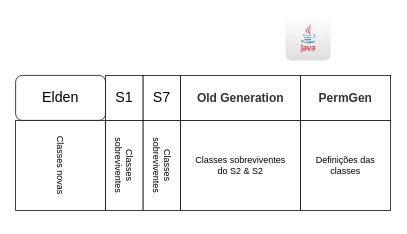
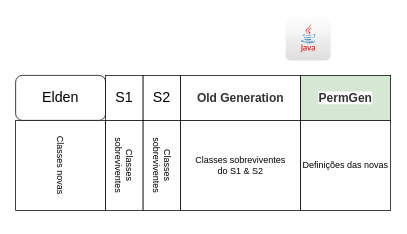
  <mxCell id="0" />
  <mxCell id="1" parent="0" />
  <mxCell id="2" value="" style="dashed=0;outlineConnect=0;html=1;align=center;labelPosition=center;verticalLabelPosition=bottom;verticalAlign=top;shape=mxgraph.webicons.java;gradientColor=#DFDEDE" vertex="1" parent="1"><mxGeometry x="380" y="20" width="60" height="60" as="geometry" /></mxCell>
  <mxCell id="3" value="" style="shape=partialRectangle;html=1;whiteSpace=wrap;connectable=0;strokeColor=inherit;overflow=hidden;fillColor=none;top=0;left=0;bottom=0;right=0;pointerEvents=1;fontSize=16;" vertex="1" parent="1"><mxGeometry x="350" y="90" width="77" height="41" as="geometry"><mxRectangle width="77" height="41" as="alternateBounds" /></mxGeometry></mxCell>
  <mxCell id="4" value="" style="shape=partialRectangle;html=1;whiteSpace=wrap;connectable=0;strokeColor=inherit;overflow=hidden;fillColor=none;top=0;left=0;bottom=0;right=0;pointerEvents=1;fontSize=16;" vertex="1" parent="1"><mxGeometry x="350" y="131" width="77" height="159" as="geometry"><mxRectangle width="77" height="159" as="alternateBounds" /></mxGeometry></mxCell>
  <mxCell id="5" value="" style="shape=partialRectangle;html=1;whiteSpace=wrap;connectable=0;strokeColor=inherit;overflow=hidden;fillColor=none;top=0;left=0;bottom=0;right=0;pointerEvents=1;fontSize=16;" vertex="1" parent="1"><mxGeometry x="190" y="149" width="26" height="69" as="geometry"><mxRectangle width="26" height="69" as="alternateBounds" /></mxGeometry></mxCell>
  <mxCell id="6" value="&lt;font style=&quot;font-size: 19px;&quot;&gt;Elden&lt;/font&gt;" style="whiteSpace=wrap;html=1;rounded=1;" vertex="1" parent="1"><mxGeometry x="20" y="100" width="120" height="60" as="geometry" /></mxCell>
  <mxCell id="7" value="&lt;span style=&quot;font-size: 19px;&quot;&gt;S1&lt;/span&gt;&lt;span style=&quot;color: rgba(0, 0, 0, 0); font-family: monospace; font-size: 0px; text-align: start; text-wrap: nowrap;&quot;&gt;%3CmxGraphModel%3E%3Croot%3E%3CmxCell%20id%3D%220%22%2F%3E%3CmxCell%20id%3D%221%22%20parent%3D%220%22%2F%3E%3CmxCell%20id%3D%222%22%20value%3D%22%26lt%3Bfont%20style%3D%26quot%3Bfont-size%3A%2019px%3B%26quot%3B%26gt%3BElden%26lt%3B%2Ffont%26gt%3B%22%20style%3D%22rounded%3D0%3BwhiteSpace%3Dwrap%3Bhtml%3D1%3B%22%20vertex%3D%221%22%20parent%3D%221%22%3E%3CmxGeometry%20x%3D%22190%22%20y%3D%2290%22%20width%3D%22120%22%20height%3D%2260%22%20as%3D%22geometry%22%2F%3E%3C%2FmxCell%3E%3C%2Froot%3E%3C%2FmxGraphModel%3E&lt;/span&gt;" style="rounded=0;whiteSpace=wrap;html=1;" vertex="1" parent="1"><mxGeometry x="140" y="100" width="50" height="60" as="geometry" /></mxCell>
- <mxCell id="8" value="&lt;span style=&quot;font-size: 19px;&quot;&gt;S7&lt;/span&gt;" style="rounded=0;whiteSpace=wrap;html=1;" vertex="1" parent="1"><mxGeometry x="190" y="100" width="50" height="60" as="geometry" /></mxCell>
+ <mxCell id="8" value="&lt;span style=&quot;font-size: 19px;&quot;&gt;S2&lt;/span&gt;" style="rounded=0;whiteSpace=wrap;html=1;" vertex="1" parent="1"><mxGeometry x="190" y="100" width="50" height="60" as="geometry" /></mxCell>
  <mxCell id="9" value="&lt;b style=&quot;box-sizing: border-box; line-height: 1.25; margin: 0px; padding: 0px; vertical-align: baseline; color: rgb(51, 51, 51); font-family: jaf-domus, sans-serif; font-size: 16px; text-align: left; background-color: rgb(255, 255, 255);&quot;&gt;Old Generation&lt;/b&gt;" style="rounded=0;whiteSpace=wrap;html=1;" vertex="1" parent="1"><mxGeometry x="240" y="100" width="160" height="60" as="geometry" /></mxCell>
- <mxCell id="10" value="&lt;b style=&quot;box-sizing: border-box; line-height: 1.25; margin: 0px; padding: 0px; vertical-align: baseline; color: rgb(51, 51, 51); font-family: jaf-domus, sans-serif; font-size: 16px; text-align: left; background-color: rgb(255, 255, 255);&quot;&gt;PermGen&lt;/b&gt;" style="rounded=0;whiteSpace=wrap;html=1;" vertex="1" parent="1"><mxGeometry x="400" y="100" width="120" height="60" as="geometry" /></mxCell>
+ <mxCell id="10" value="&lt;b style=&quot;box-sizing: border-box; line-height: 1.25; margin: 0px; padding: 0px; vertical-align: baseline; color: rgb(51, 51, 51); font-family: jaf-domus, sans-serif; font-size: 16px; text-align: left; background-color: rgb(255, 255, 255);&quot;&gt;PermGen&lt;/b&gt;" style="rounded=0;whiteSpace=wrap;html=1;fillColor=#d5e8d4;" vertex="1" parent="1"><mxGeometry x="400" y="100" width="120" height="60" as="geometry" /></mxCell>
  <mxCell id="11" value="Classes novas" style="rounded=0;whiteSpace=wrap;html=1;rotation=90;" vertex="1" parent="1"><mxGeometry x="20" y="160" width="120" height="120" as="geometry" /></mxCell>
  <mxCell id="12" value="Classes sobreviventes" style="rounded=0;whiteSpace=wrap;html=1;rotation=90;" vertex="1" parent="1"><mxGeometry x="105" y="195" width="120" height="50" as="geometry" /></mxCell>
  <mxCell id="13" value="Classes sobreviventes" style="rounded=0;whiteSpace=wrap;html=1;rotation=90;" vertex="1" parent="1"><mxGeometry x="155" y="195" width="120" height="50" as="geometry" /></mxCell>
- <mxCell id="14" value="Classes sobreviventes&lt;div&gt;do S2 &amp;amp; S2&lt;/div&gt;" style="rounded=0;whiteSpace=wrap;html=1;" vertex="1" parent="1"><mxGeometry x="240" y="160" width="160" height="120" as="geometry" /></mxCell>
- <mxCell id="15" value="Definições das classes" style="rounded=0;whiteSpace=wrap;html=1;" vertex="1" parent="1"><mxGeometry x="400" y="160" width="120" height="120" as="geometry" /></mxCell>
+ <mxCell id="14" value="Classes sobreviventes&lt;div&gt;do S1 &amp;amp; S2&lt;/div&gt;" style="rounded=0;whiteSpace=wrap;html=1;" vertex="1" parent="1"><mxGeometry x="240" y="160" width="160" height="120" as="geometry" /></mxCell>
+ <mxCell id="15" value="Definições das novas" style="rounded=0;whiteSpace=wrap;html=1;" vertex="1" parent="1"><mxGeometry x="400" y="160" width="120" height="120" as="geometry" /></mxCell>
